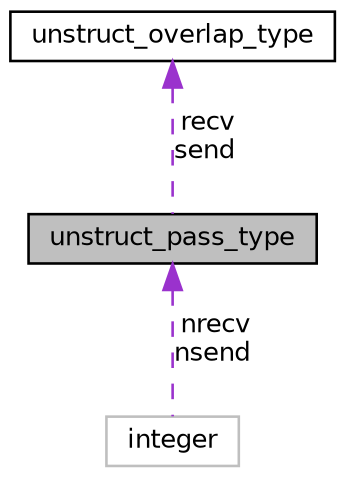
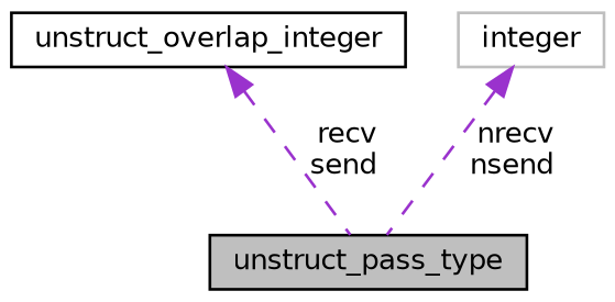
  digraph {
    node [color=black fillcolor=white fontname=Helvetica fontsize=10 shape=record style=filled]
    edge [color=darkorchid3 dir=back fontname=Helvetica fontsize=10 labelfontname=Helvetica labelfontsize=10 style=dashed]
    n1 [fillcolor=grey75 fontcolor=black height=0.2 label=unstruct_pass_type width=0.4]
-   n2 [height=0.2 label=unstruct_overlap_type width=0.4]
+   n2 [height=0.2 label=unstruct_overlap_integer width=0.4]
    n3 [color=grey75 height=0.2 label=integer width=0.4]
    n2 -> n1 [label=" recv\nsend"]
-   n1 -> n3 [label=" nrecv\nnsend"]
+   n3 -> n1 [label=" nrecv\nnsend"]
  }
